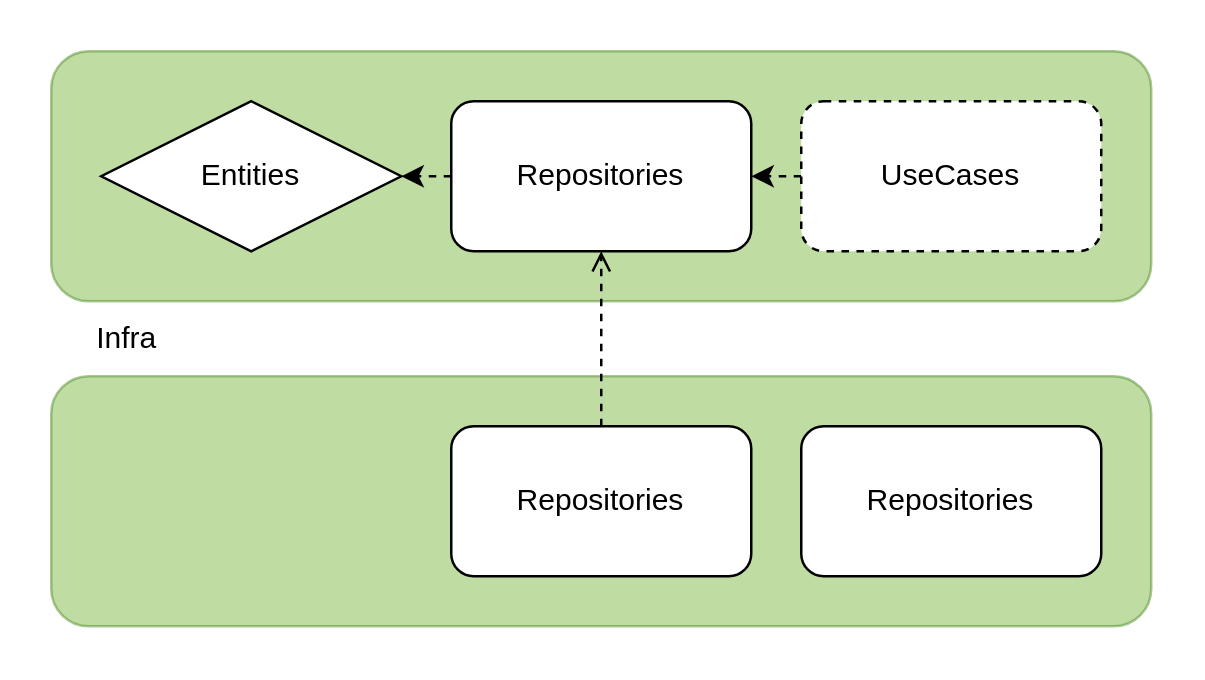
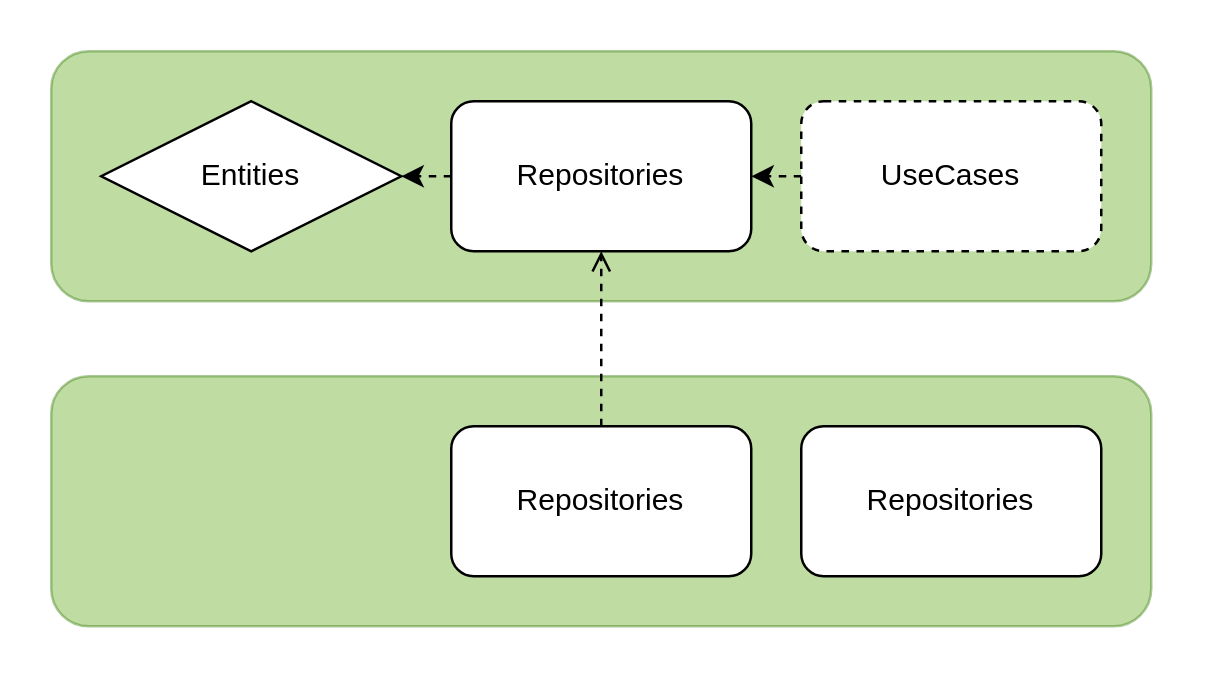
  <mxCell id="0" />
  <mxCell id="1" parent="0" />
  <mxCell id="2" value="" style="rounded=1;whiteSpace=wrap;html=1;fillColor=#60a917;fontColor=#ffffff;strokeColor=#2D7600;opacity=40;" vertex="1" parent="1"><mxGeometry x="20" y="20" width="440" height="100" as="geometry" /></mxCell>
  <mxCell id="3" value="Entities" style="rhombus;whiteSpace=wrap;html=1;" vertex="1" parent="1"><mxGeometry x="40" y="40" width="120" height="60" as="geometry" /></mxCell>
  <mxCell id="4" style="edgeStyle=none;html=1;entryX=1;entryY=0.5;entryDx=0;entryDy=0;dashed=1;" edge="1" parent="1" source="5" target="3"><mxGeometry relative="1" as="geometry" /></mxCell>
  <mxCell id="5" value="Repositories" style="rounded=1;whiteSpace=wrap;html=1;" vertex="1" parent="1"><mxGeometry x="180" y="40" width="120" height="60" as="geometry" /></mxCell>
  <mxCell id="6" style="edgeStyle=none;html=1;dashed=1;" edge="1" parent="1" source="7" target="5"><mxGeometry relative="1" as="geometry" /></mxCell>
  <mxCell id="7" value="UseCases" style="rounded=1;whiteSpace=wrap;html=1;dashed=1;" vertex="1" parent="1"><mxGeometry x="320" y="40" width="120" height="60" as="geometry" /></mxCell>
  <mxCell id="8" value="" style="rounded=1;whiteSpace=wrap;html=1;fillColor=#60a917;fontColor=#ffffff;strokeColor=#2D7600;opacity=40;" vertex="1" parent="1"><mxGeometry x="20" y="150" width="440" height="100" as="geometry" /></mxCell>
- <mxCell id="9" value="Infra" style="text;html=1;align=center;verticalAlign=middle;resizable=0;points=[];autosize=1;strokeColor=none;fillColor=none;" vertex="1" parent="1"><mxGeometry x="25" y="120" width="50" height="30" as="geometry" /></mxCell>
  <mxCell id="10" style="edgeStyle=none;html=1;endArrow=open;endFill=0;dashed=1;" edge="1" parent="1" source="11" target="5"><mxGeometry relative="1" as="geometry" /></mxCell>
  <mxCell id="11" value="Repositories" style="rounded=1;whiteSpace=wrap;html=1;" vertex="1" parent="1"><mxGeometry x="180" y="170" width="120" height="60" as="geometry" /></mxCell>
  <mxCell id="12" value="Repositories" style="rounded=1;whiteSpace=wrap;html=1;" vertex="1" parent="1"><mxGeometry x="320" y="170" width="120" height="60" as="geometry" /></mxCell>
